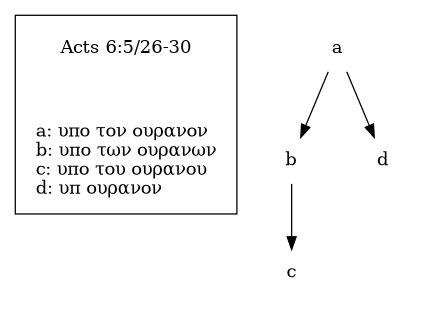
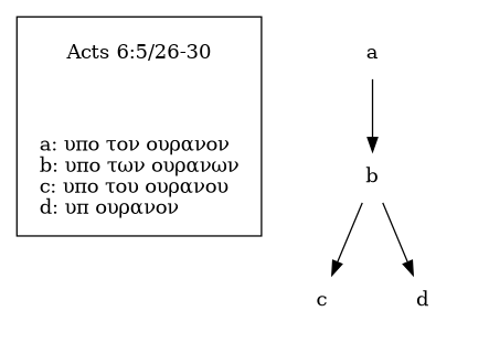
  digraph {
    node [shape=plaintext]
    edge [style=solid]
    n1 [label="Acts 6:5/26-30"]
    n2 [label="a: υπο τον ουρανον\lb: υπο των ουρανων\lc: υπο του ουρανου\ld: υπ ουρανον\l"]
    n3 [label=a]
    n4 [label=b]
    n5 [label=c]
    n6 [label=d]
    subgraph cluster_1 {
      n1
      n2
    }
    subgraph cluster_2 {
      style=invis
      n3
      n4
      n5
      n6
    }
    n1 -> n2 [style=invis]
    n3 -> n4
    n4 -> n5
-   n3 -> n6
+   n4 -> n6
  }
